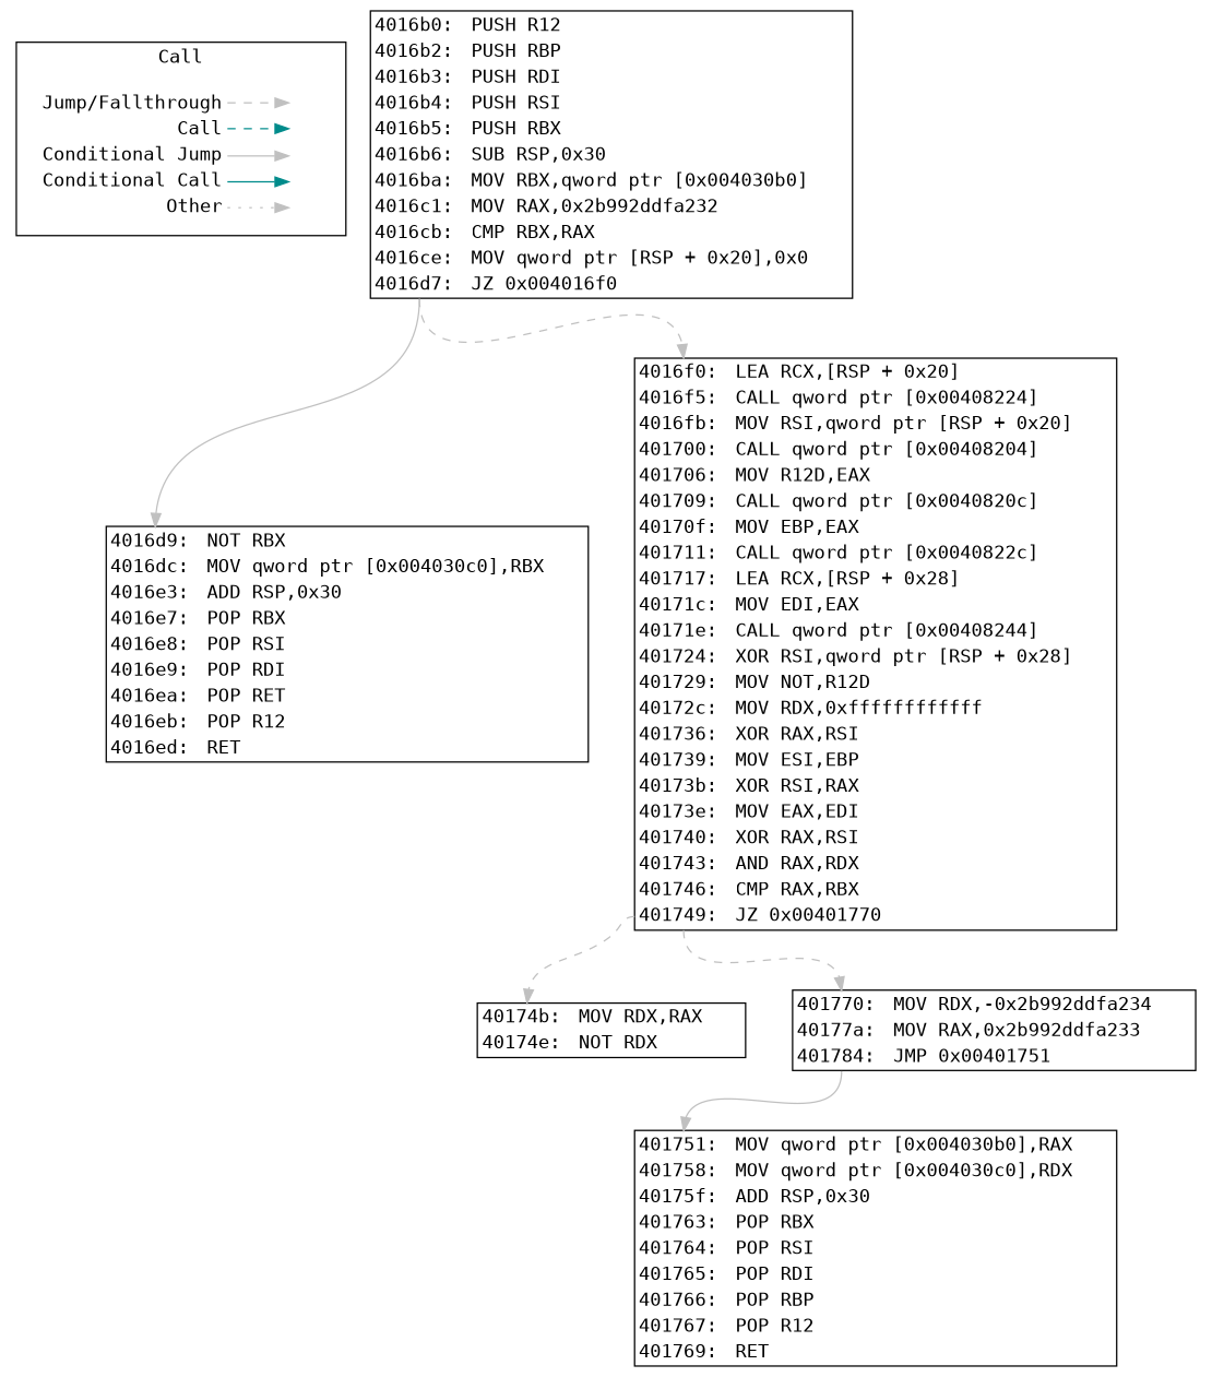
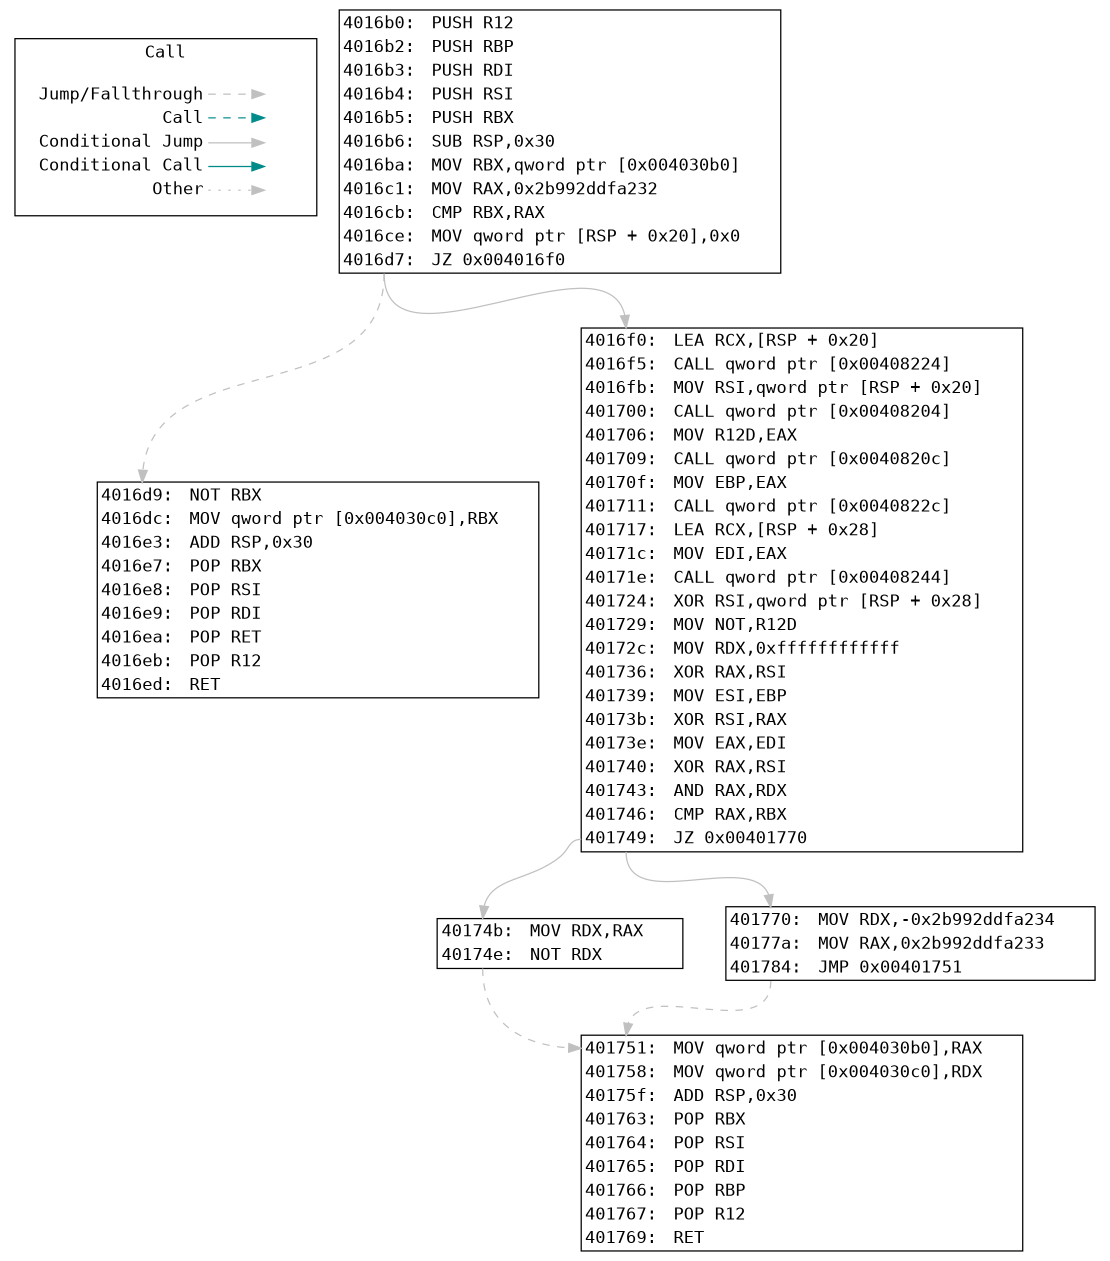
  digraph {
    fontname="DejaVu Sans Mono"
    newrank=true
    node [fontname="DejaVu Sans Mono" shape=plaintext]
    edge [color=gray fontname="DejaVu Sans Mono" headport=insn_401751 style=dashed tailport=insn_4016d7]
    n1 [label=<<table border="0" cellpadding="2" cellspacing="0" cellborder="0">                   <tr><td align="right" port="i1">Jump/Fallthrough</td></tr>                   <tr><td align="right" port="i2">Call</td></tr>                   <tr><td align="right" port="i3">Conditional Jump</td></tr>                   <tr><td align="right" port="i4">Conditional Call</td></tr>                   <tr><td align="right" port="i5">Other</td></tr>                </table>>]
    n2 [label=<<table border="0" cellpadding="2" cellspacing="0" cellborder="0">                    <tr><td port="i1">&nbsp;</td></tr>                    <tr><td port="i2">&nbsp;</td></tr>                    <tr><td port="i3">&nbsp;</td></tr>                    <tr><td port="i4">&nbsp;</td></tr>                    <tr><td port="i5">&nbsp;</td></tr>                 </table>>]
    n3 [label=<     <TABLE BORDER="1" CELLBORDER="0" CELLSPACING="0">       <TR>         <TD PORT="insn_4016b0" ALIGN="RIGHT"><FONT FACE="monospace">4016b0: </FONT></TD>         <TD ALIGN="LEFT"><FONT FACE="monospace">PUSH R12</FONT></TD>         <TD>&nbsp;&nbsp;&nbsp;</TD> // for spacing       </TR>       <TR>         <TD PORT="insn_4016b2" ALIGN="RIGHT"><FONT FACE="monospace">4016b2: </FONT></TD>         <TD ALIGN="LEFT"><FONT FACE="monospace">PUSH RBP</FONT></TD>         <TD>&nbsp;&nbsp;&nbsp;</TD> // for spacing       </TR>       <TR>         <TD PORT="insn_4016b3" ALIGN="RIGHT"><FONT FACE="monospace">4016b3: </FONT></TD>         <TD ALIGN="LEFT"><FONT FACE="monospace">PUSH RDI</FONT></TD>         <TD>&nbsp;&nbsp;&nbsp;</TD> // for spacing       </TR>       <TR>         <TD PORT="insn_4016b4" ALIGN="RIGHT"><FONT FACE="monospace">4016b4: </FONT></TD>         <TD ALIGN="LEFT"><FONT FACE="monospace">PUSH RSI</FONT></TD>         <TD>&nbsp;&nbsp;&nbsp;</TD> // for spacing       </TR>       <TR>         <TD PORT="insn_4016b5" ALIGN="RIGHT"><FONT FACE="monospace">4016b5: </FONT></TD>         <TD ALIGN="LEFT"><FONT FACE="monospace">PUSH RBX</FONT></TD>         <TD>&nbsp;&nbsp;&nbsp;</TD> // for spacing       </TR>       <TR>         <TD PORT="insn_4016b6" ALIGN="RIGHT"><FONT FACE="monospace">4016b6: </FONT></TD>         <TD ALIGN="LEFT"><FONT FACE="monospace">SUB RSP,0x30</FONT></TD>         <TD>&nbsp;&nbsp;&nbsp;</TD> // for spacing       </TR>       <TR>         <TD PORT="insn_4016ba" ALIGN="RIGHT"><FONT FACE="monospace">4016ba: </FONT></TD>         <TD ALIGN="LEFT"><FONT FACE="monospace">MOV RBX,qword ptr [0x004030b0]</FONT></TD>         <TD>&nbsp;&nbsp;&nbsp;</TD> // for spacing       </TR>       <TR>         <TD PORT="insn_4016c1" ALIGN="RIGHT"><FONT FACE="monospace">4016c1: </FONT></TD>         <TD ALIGN="LEFT"><FONT FACE="monospace">MOV RAX,0x2b992ddfa232</FONT></TD>         <TD>&nbsp;&nbsp;&nbsp;</TD> // for spacing       </TR>       <TR>         <TD PORT="insn_4016cb" ALIGN="RIGHT"><FONT FACE="monospace">4016cb: </FONT></TD>         <TD ALIGN="LEFT"><FONT FACE="monospace">CMP RBX,RAX</FONT></TD>         <TD>&nbsp;&nbsp;&nbsp;</TD> // for spacing       </TR>       <TR>         <TD PORT="insn_4016ce" ALIGN="RIGHT"><FONT FACE="monospace">4016ce: </FONT></TD>         <TD ALIGN="LEFT"><FONT FACE="monospace">MOV qword ptr [RSP + 0x20],0x0</FONT></TD>         <TD>&nbsp;&nbsp;&nbsp;</TD> // for spacing       </TR>       <TR>         <TD PORT="insn_4016d7" ALIGN="RIGHT"><FONT FACE="monospace">4016d7: </FONT></TD>         <TD ALIGN="LEFT"><FONT FACE="monospace">JZ 0x004016f0</FONT></TD>         <TD>&nbsp;&nbsp;&nbsp;</TD> // for spacing       </TR>     </TABLE>>]
    n4 [label=<     <TABLE BORDER="1" CELLBORDER="0" CELLSPACING="0">       <TR>         <TD PORT="insn_4016d9" ALIGN="RIGHT"><FONT FACE="monospace">4016d9: </FONT></TD>         <TD ALIGN="LEFT"><FONT FACE="monospace">NOT RBX</FONT></TD>         <TD>&nbsp;&nbsp;&nbsp;</TD> // for spacing       </TR>       <TR>         <TD PORT="insn_4016dc" ALIGN="RIGHT"><FONT FACE="monospace">4016dc: </FONT></TD>         <TD ALIGN="LEFT"><FONT FACE="monospace">MOV qword ptr [0x004030c0],RBX</FONT></TD>         <TD>&nbsp;&nbsp;&nbsp;</TD> // for spacing       </TR>       <TR>         <TD PORT="insn_4016e3" ALIGN="RIGHT"><FONT FACE="monospace">4016e3: </FONT></TD>         <TD ALIGN="LEFT"><FONT FACE="monospace">ADD RSP,0x30</FONT></TD>         <TD>&nbsp;&nbsp;&nbsp;</TD> // for spacing       </TR>       <TR>         <TD PORT="insn_4016e7" ALIGN="RIGHT"><FONT FACE="monospace">4016e7: </FONT></TD>         <TD ALIGN="LEFT"><FONT FACE="monospace">POP RBX</FONT></TD>         <TD>&nbsp;&nbsp;&nbsp;</TD> // for spacing       </TR>       <TR>         <TD PORT="insn_4016e8" ALIGN="RIGHT"><FONT FACE="monospace">4016e8: </FONT></TD>         <TD ALIGN="LEFT"><FONT FACE="monospace">POP RSI</FONT></TD>         <TD>&nbsp;&nbsp;&nbsp;</TD> // for spacing       </TR>       <TR>         <TD PORT="insn_4016e9" ALIGN="RIGHT"><FONT FACE="monospace">4016e9: </FONT></TD>         <TD ALIGN="LEFT"><FONT FACE="monospace">POP RDI</FONT></TD>         <TD>&nbsp;&nbsp;&nbsp;</TD> // for spacing       </TR>       <TR>         <TD PORT="insn_4016ea" ALIGN="RIGHT"><FONT FACE="monospace">4016ea: </FONT></TD>         <TD ALIGN="LEFT"><FONT FACE="monospace">POP RET</FONT></TD>         <TD>&nbsp;&nbsp;&nbsp;</TD> // for spacing       </TR>       <TR>         <TD PORT="insn_4016eb" ALIGN="RIGHT"><FONT FACE="monospace">4016eb: </FONT></TD>         <TD ALIGN="LEFT"><FONT FACE="monospace">POP R12</FONT></TD>         <TD>&nbsp;&nbsp;&nbsp;</TD> // for spacing       </TR>       <TR>         <TD PORT="insn_4016ed" ALIGN="RIGHT"><FONT FACE="monospace">4016ed: </FONT></TD>         <TD ALIGN="LEFT"><FONT FACE="monospace">RET</FONT></TD>         <TD>&nbsp;&nbsp;&nbsp;</TD> // for spacing       </TR>     </TABLE>>]
    n5 [label=<     <TABLE BORDER="1" CELLBORDER="0" CELLSPACING="0">       <TR>         <TD PORT="insn_4016f0" ALIGN="RIGHT"><FONT FACE="monospace">4016f0: </FONT></TD>         <TD ALIGN="LEFT"><FONT FACE="monospace">LEA RCX,[RSP + 0x20]</FONT></TD>         <TD>&nbsp;&nbsp;&nbsp;</TD> // for spacing       </TR>       <TR>         <TD PORT="insn_4016f5" ALIGN="RIGHT"><FONT FACE="monospace">4016f5: </FONT></TD>         <TD ALIGN="LEFT"><FONT FACE="monospace">CALL qword ptr [0x00408224]</FONT></TD>         <TD>&nbsp;&nbsp;&nbsp;</TD> // for spacing       </TR>       <TR>         <TD PORT="insn_4016fb" ALIGN="RIGHT"><FONT FACE="monospace">4016fb: </FONT></TD>         <TD ALIGN="LEFT"><FONT FACE="monospace">MOV RSI,qword ptr [RSP + 0x20]</FONT></TD>         <TD>&nbsp;&nbsp;&nbsp;</TD> // for spacing       </TR>       <TR>         <TD PORT="insn_401700" ALIGN="RIGHT"><FONT FACE="monospace">401700: </FONT></TD>         <TD ALIGN="LEFT"><FONT FACE="monospace">CALL qword ptr [0x00408204]</FONT></TD>         <TD>&nbsp;&nbsp;&nbsp;</TD> // for spacing       </TR>       <TR>         <TD PORT="insn_401706" ALIGN="RIGHT"><FONT FACE="monospace">401706: </FONT></TD>         <TD ALIGN="LEFT"><FONT FACE="monospace">MOV R12D,EAX</FONT></TD>         <TD>&nbsp;&nbsp;&nbsp;</TD> // for spacing       </TR>       <TR>         <TD PORT="insn_401709" ALIGN="RIGHT"><FONT FACE="monospace">401709: </FONT></TD>         <TD ALIGN="LEFT"><FONT FACE="monospace">CALL qword ptr [0x0040820c]</FONT></TD>         <TD>&nbsp;&nbsp;&nbsp;</TD> // for spacing       </TR>       <TR>         <TD PORT="insn_40170f" ALIGN="RIGHT"><FONT FACE="monospace">40170f: </FONT></TD>         <TD ALIGN="LEFT"><FONT FACE="monospace">MOV EBP,EAX</FONT></TD>         <TD>&nbsp;&nbsp;&nbsp;</TD> // for spacing       </TR>       <TR>         <TD PORT="insn_401711" ALIGN="RIGHT"><FONT FACE="monospace">401711: </FONT></TD>         <TD ALIGN="LEFT"><FONT FACE="monospace">CALL qword ptr [0x0040822c]</FONT></TD>         <TD>&nbsp;&nbsp;&nbsp;</TD> // for spacing       </TR>       <TR>         <TD PORT="insn_401717" ALIGN="RIGHT"><FONT FACE="monospace">401717: </FONT></TD>         <TD ALIGN="LEFT"><FONT FACE="monospace">LEA RCX,[RSP + 0x28]</FONT></TD>         <TD>&nbsp;&nbsp;&nbsp;</TD> // for spacing       </TR>       <TR>         <TD PORT="insn_40171c" ALIGN="RIGHT"><FONT FACE="monospace">40171c: </FONT></TD>         <TD ALIGN="LEFT"><FONT FACE="monospace">MOV EDI,EAX</FONT></TD>         <TD>&nbsp;&nbsp;&nbsp;</TD> // for spacing       </TR>       <TR>         <TD PORT="insn_40171e" ALIGN="RIGHT"><FONT FACE="monospace">40171e: </FONT></TD>         <TD ALIGN="LEFT"><FONT FACE="monospace">CALL qword ptr [0x00408244]</FONT></TD>         <TD>&nbsp;&nbsp;&nbsp;</TD> // for spacing       </TR>       <TR>         <TD PORT="insn_401724" ALIGN="RIGHT"><FONT FACE="monospace">401724: </FONT></TD>         <TD ALIGN="LEFT"><FONT FACE="monospace">XOR RSI,qword ptr [RSP + 0x28]</FONT></TD>         <TD>&nbsp;&nbsp;&nbsp;</TD> // for spacing       </TR>       <TR>         <TD PORT="insn_401729" ALIGN="RIGHT"><FONT FACE="monospace">401729: </FONT></TD>         <TD ALIGN="LEFT"><FONT FACE="monospace">MOV NOT,R12D</FONT></TD>         <TD>&nbsp;&nbsp;&nbsp;</TD> // for spacing       </TR>       <TR>         <TD PORT="insn_40172c" ALIGN="RIGHT"><FONT FACE="monospace">40172c: </FONT></TD>         <TD ALIGN="LEFT"><FONT FACE="monospace">MOV RDX,0xffffffffffff</FONT></TD>         <TD>&nbsp;&nbsp;&nbsp;</TD> // for spacing       </TR>       <TR>         <TD PORT="insn_401736" ALIGN="RIGHT"><FONT FACE="monospace">401736: </FONT></TD>         <TD ALIGN="LEFT"><FONT FACE="monospace">XOR RAX,RSI</FONT></TD>         <TD>&nbsp;&nbsp;&nbsp;</TD> // for spacing       </TR>       <TR>         <TD PORT="insn_401739" ALIGN="RIGHT"><FONT FACE="monospace">401739: </FONT></TD>         <TD ALIGN="LEFT"><FONT FACE="monospace">MOV ESI,EBP</FONT></TD>         <TD>&nbsp;&nbsp;&nbsp;</TD> // for spacing       </TR>       <TR>         <TD PORT="insn_40173b" ALIGN="RIGHT"><FONT FACE="monospace">40173b: </FONT></TD>         <TD ALIGN="LEFT"><FONT FACE="monospace">XOR RSI,RAX</FONT></TD>         <TD>&nbsp;&nbsp;&nbsp;</TD> // for spacing       </TR>       <TR>         <TD PORT="insn_40173e" ALIGN="RIGHT"><FONT FACE="monospace">40173e: </FONT></TD>         <TD ALIGN="LEFT"><FONT FACE="monospace">MOV EAX,EDI</FONT></TD>         <TD>&nbsp;&nbsp;&nbsp;</TD> // for spacing       </TR>       <TR>         <TD PORT="insn_401740" ALIGN="RIGHT"><FONT FACE="monospace">401740: </FONT></TD>         <TD ALIGN="LEFT"><FONT FACE="monospace">XOR RAX,RSI</FONT></TD>         <TD>&nbsp;&nbsp;&nbsp;</TD> // for spacing       </TR>       <TR>         <TD PORT="insn_401743" ALIGN="RIGHT"><FONT FACE="monospace">401743: </FONT></TD>         <TD ALIGN="LEFT"><FONT FACE="monospace">AND RAX,RDX</FONT></TD>         <TD>&nbsp;&nbsp;&nbsp;</TD> // for spacing       </TR>       <TR>         <TD PORT="insn_401746" ALIGN="RIGHT"><FONT FACE="monospace">401746: </FONT></TD>         <TD ALIGN="LEFT"><FONT FACE="monospace">CMP RAX,RBX</FONT></TD>         <TD>&nbsp;&nbsp;&nbsp;</TD> // for spacing       </TR>       <TR>         <TD PORT="insn_401749" ALIGN="RIGHT"><FONT FACE="monospace">401749: </FONT></TD>         <TD ALIGN="LEFT"><FONT FACE="monospace">JZ 0x00401770</FONT></TD>         <TD>&nbsp;&nbsp;&nbsp;</TD> // for spacing       </TR>     </TABLE>>]
    n6 [label=<     <TABLE BORDER="1" CELLBORDER="0" CELLSPACING="0">       <TR>         <TD PORT="insn_40174b" ALIGN="RIGHT"><FONT FACE="monospace">40174b: </FONT></TD>         <TD ALIGN="LEFT"><FONT FACE="monospace">MOV RDX,RAX</FONT></TD>         <TD>&nbsp;&nbsp;&nbsp;</TD> // for spacing       </TR>       <TR>         <TD PORT="insn_40174e" ALIGN="RIGHT"><FONT FACE="monospace">40174e: </FONT></TD>         <TD ALIGN="LEFT"><FONT FACE="monospace">NOT RDX</FONT></TD>         <TD>&nbsp;&nbsp;&nbsp;</TD> // for spacing       </TR>     </TABLE>>]
    n7 [label=<     <TABLE BORDER="1" CELLBORDER="0" CELLSPACING="0">       <TR>         <TD PORT="insn_401770" ALIGN="RIGHT"><FONT FACE="monospace">401770: </FONT></TD>         <TD ALIGN="LEFT"><FONT FACE="monospace">MOV RDX,-0x2b992ddfa234</FONT></TD>         <TD>&nbsp;&nbsp;&nbsp;</TD> // for spacing       </TR>       <TR>         <TD PORT="insn_40177a" ALIGN="RIGHT"><FONT FACE="monospace">40177a: </FONT></TD>         <TD ALIGN="LEFT"><FONT FACE="monospace">MOV RAX,0x2b992ddfa233</FONT></TD>         <TD>&nbsp;&nbsp;&nbsp;</TD> // for spacing       </TR>       <TR>         <TD PORT="insn_401784" ALIGN="RIGHT"><FONT FACE="monospace">401784: </FONT></TD>         <TD ALIGN="LEFT"><FONT FACE="monospace">JMP 0x00401751</FONT></TD>         <TD>&nbsp;&nbsp;&nbsp;</TD> // for spacing       </TR>     </TABLE>>]
    n8 [label=<     <TABLE BORDER="1" CELLBORDER="0" CELLSPACING="0">       <TR>         <TD PORT="insn_401751" ALIGN="RIGHT"><FONT FACE="monospace">401751: </FONT></TD>         <TD ALIGN="LEFT"><FONT FACE="monospace">MOV qword ptr [0x004030b0],RAX</FONT></TD>         <TD>&nbsp;&nbsp;&nbsp;</TD> // for spacing       </TR>       <TR>         <TD PORT="insn_401758" ALIGN="RIGHT"><FONT FACE="monospace">401758: </FONT></TD>         <TD ALIGN="LEFT"><FONT FACE="monospace">MOV qword ptr [0x004030c0],RDX</FONT></TD>         <TD>&nbsp;&nbsp;&nbsp;</TD> // for spacing       </TR>       <TR>         <TD PORT="insn_40175f" ALIGN="RIGHT"><FONT FACE="monospace">40175f: </FONT></TD>         <TD ALIGN="LEFT"><FONT FACE="monospace">ADD RSP,0x30</FONT></TD>         <TD>&nbsp;&nbsp;&nbsp;</TD> // for spacing       </TR>       <TR>         <TD PORT="insn_401763" ALIGN="RIGHT"><FONT FACE="monospace">401763: </FONT></TD>         <TD ALIGN="LEFT"><FONT FACE="monospace">POP RBX</FONT></TD>         <TD>&nbsp;&nbsp;&nbsp;</TD> // for spacing       </TR>       <TR>         <TD PORT="insn_401764" ALIGN="RIGHT"><FONT FACE="monospace">401764: </FONT></TD>         <TD ALIGN="LEFT"><FONT FACE="monospace">POP RSI</FONT></TD>         <TD>&nbsp;&nbsp;&nbsp;</TD> // for spacing       </TR>       <TR>         <TD PORT="insn_401765" ALIGN="RIGHT"><FONT FACE="monospace">401765: </FONT></TD>         <TD ALIGN="LEFT"><FONT FACE="monospace">POP RDI</FONT></TD>         <TD>&nbsp;&nbsp;&nbsp;</TD> // for spacing       </TR>       <TR>         <TD PORT="insn_401766" ALIGN="RIGHT"><FONT FACE="monospace">401766: </FONT></TD>         <TD ALIGN="LEFT"><FONT FACE="monospace">POP RBP</FONT></TD>         <TD>&nbsp;&nbsp;&nbsp;</TD> // for spacing       </TR>       <TR>         <TD PORT="insn_401767" ALIGN="RIGHT"><FONT FACE="monospace">401767: </FONT></TD>         <TD ALIGN="LEFT"><FONT FACE="monospace">POP R12</FONT></TD>         <TD>&nbsp;&nbsp;&nbsp;</TD> // for spacing       </TR>       <TR>         <TD PORT="insn_401769" ALIGN="RIGHT"><FONT FACE="monospace">401769: </FONT></TD>         <TD ALIGN="LEFT"><FONT FACE="monospace">RET</FONT></TD>         <TD>&nbsp;&nbsp;&nbsp;</TD> // for spacing       </TR>     </TABLE>>]
    subgraph cluster_1 {
      label=Call
      rank=same
      n1
      n2
    }
    n1 -> n2 [headport="i1:w" tailport="i1:e"]
    n1 -> n2 [color=cyan4 headport="i2:w" tailport="i2:e"]
    n1 -> n2 [headport="i3:w" tailport="i3:e" style=""]
    n1 -> n2 [color=cyan4 headport="i4:w" tailport="i4:e" style=""]
    n1 -> n2 [headport="i5:w" style=dotted tailport="i5:e"]
-   n3 -> n4 [headport=insn_4016d9 style=solid]
-   n3 -> n5 [headport=insn_4016f0]
-   n5 -> n6 [headport=insn_40174b tailport=insn_401749]
-   n5 -> n7 [headport=insn_401770 tailport=insn_401749]
-   n7 -> n8 [style=solid tailport=insn_401784]
+   n3 -> n4 [headport=insn_4016d9]
+   n3 -> n5 [headport=insn_4016f0 style=solid]
+   n5 -> n6 [headport=insn_40174b style=solid tailport=insn_401749]
+   n5 -> n7 [headport=insn_401770 style=solid tailport=insn_401749]
+   n6 -> n8 [tailport=insn_40174e]
+   n7 -> n8 [tailport=insn_401784]
  }
